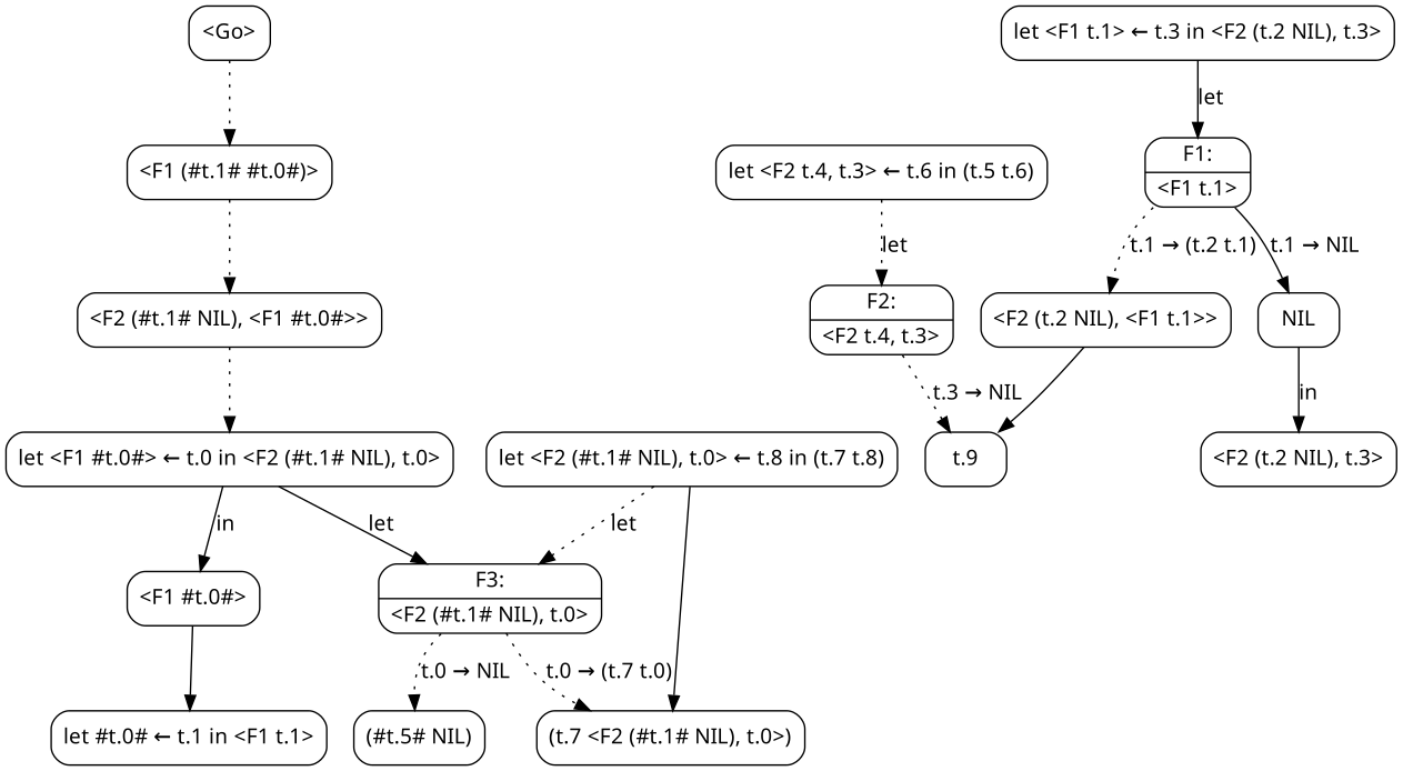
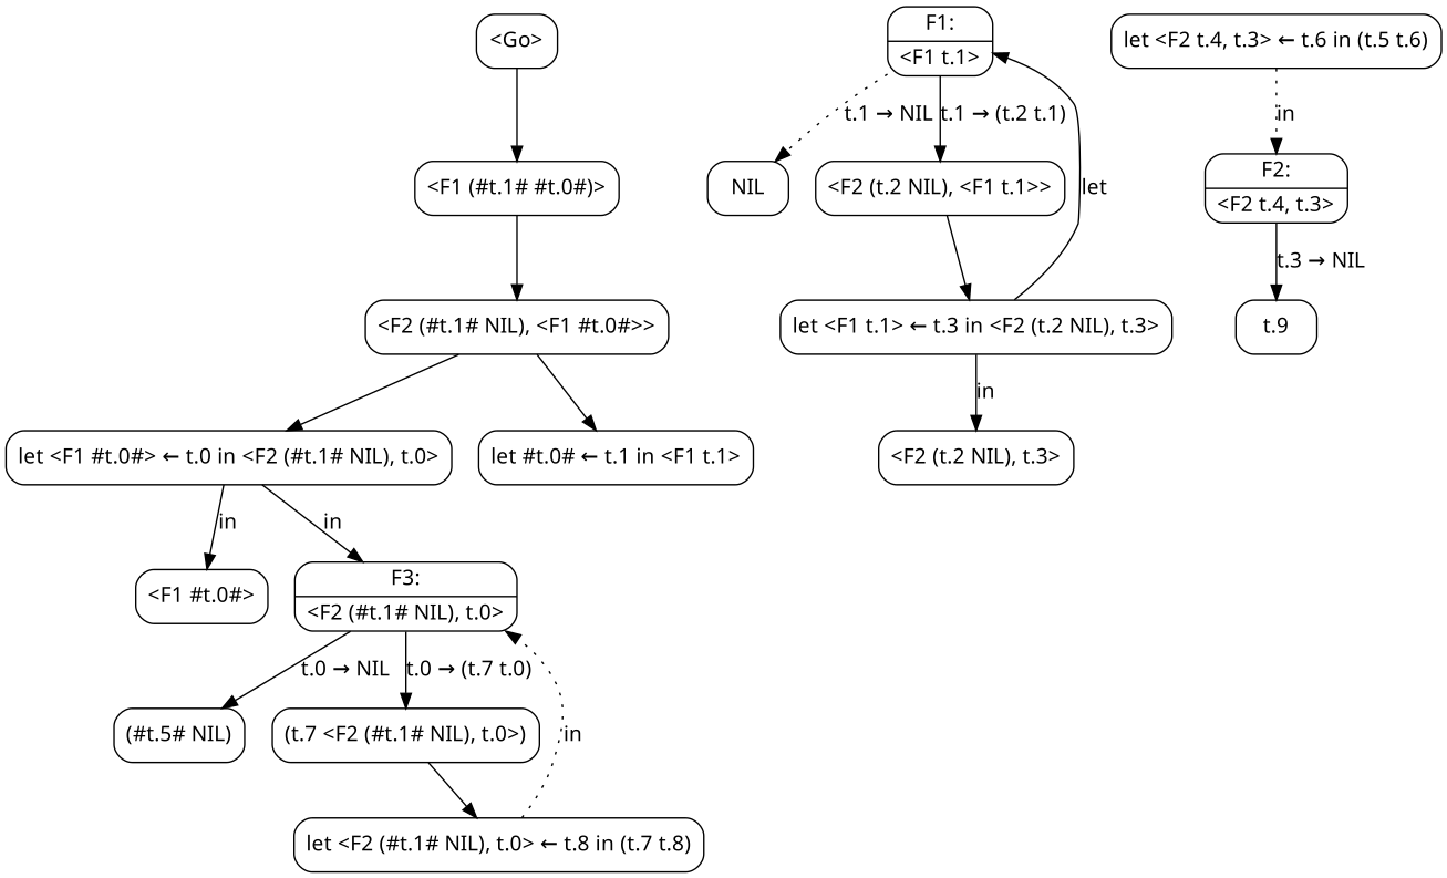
  digraph {
    fontname="Noto Sans"
    node [fontname="Noto Sans" shape=box style=rounded]
    edge [fontname="Noto Sans"]
    n1 [label="<Go>"]
    n2 [label="<F1 (#t.1# #t.0#)>"]
    n3 [label="<F2 (#t.1# NIL), <F1 #t.0#>>"]
    n4 [label="let <F1 #t.0#> ← t.0 in <F2 (#t.1# NIL), t.0>"]
    n5 [label="<F1 #t.0#>"]
    n6 [label="{F3:|\<F2 (#t.1# NIL), t.0\>}" shape=record]
    n7 [label="let #t.0# ← t.1 in <F1 t.1>"]
    n8 [label="(#t.5# NIL)"]
    n9 [label="(t.7 <F2 (#t.1# NIL), t.0>)"]
    n10 [label="{F1:|\<F1 t.1\>}" shape=record]
    n11 [label=NIL]
    n12 [label="<F2 (t.2 NIL), <F1 t.1>>"]
    n13 [label="let <F1 t.1> ← t.3 in <F2 (t.2 NIL), t.3>"]
    n14 [label="<F2 (t.2 NIL), t.3>"]
    n15 [label="{F2:|\<F2 t.4, t.3\>}" shape=record]
    n16 [label="t.9"]
    n17 [label="let <F2 t.4, t.3> ← t.6 in (t.5 t.6)"]
    n18 [label="let <F2 (#t.1# NIL), t.0> ← t.8 in (t.7 t.8)"]
-   n1 -> n2 [style=dotted]
-   n2 -> n3 [style=dotted]
-   n3 -> n4 [style=dotted]
+   n1 -> n2
+   n2 -> n3
+   n3 -> n4
    n4 -> n5 [label=in]
-   n4 -> n6 [label=let]
-   n5 -> n7
-   n6 -> n8 [label="t.0 → NIL" style=dotted]
-   n6 -> n9 [label="t.0 → (t.7 t.0)" style=dotted]
-   n18 -> n9
-   n10 -> n11 [label="t.1 → NIL"]
-   n10 -> n12 [label="t.1 → (t.2 t.1)" style=dotted]
-   n12 -> n16
+   n4 -> n6 [label=in]
+   n3 -> n7
+   n6 -> n8 [label="t.0 → NIL"]
+   n6 -> n9 [label="t.0 → (t.7 t.0)"]
+   n9 -> n18
+   n10 -> n11 [label="t.1 → NIL" style=dotted]
+   n10 -> n12 [label="t.1 → (t.2 t.1)"]
+   n12 -> n13
    n13 -> n10 [label=let style=solid]
-   n11 -> n14 [label=in]
-   n15 -> n16 [label="t.3 → NIL" style=dotted]
-   n17 -> n15 [label=let style=dotted]
-   n18 -> n6 [label=let style=dotted]
+   n13 -> n14 [label=in]
+   n15 -> n16 [label="t.3 → NIL"]
+   n17 -> n15 [label=in style=dotted]
+   n18 -> n6 [label=in style=dotted]
  }
